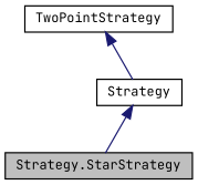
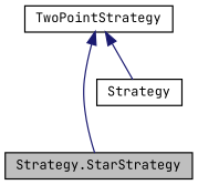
  digraph {
    fontname="JetBrains Mono"
    node [color=black fillcolor=white fontname="JetBrains Mono" fontsize=10 shape=record style=filled]
    edge [color=midnightblue dir=back fontname="JetBrains Mono" fontsize=10 labelfontname=Helvetica labelfontsize=10 style=solid]
    n1 [fillcolor=grey75 fontcolor=black height=0.2 label="Strategy.StarStrategy" width=0.4]
    n2 [height=0.2 label=TwoPointStrategy width=0.4]
    n3 [height=0.2 label=Strategy width=0.4]
-   n3 -> n1
+   n2 -> n1
    n2 -> n3
  }
